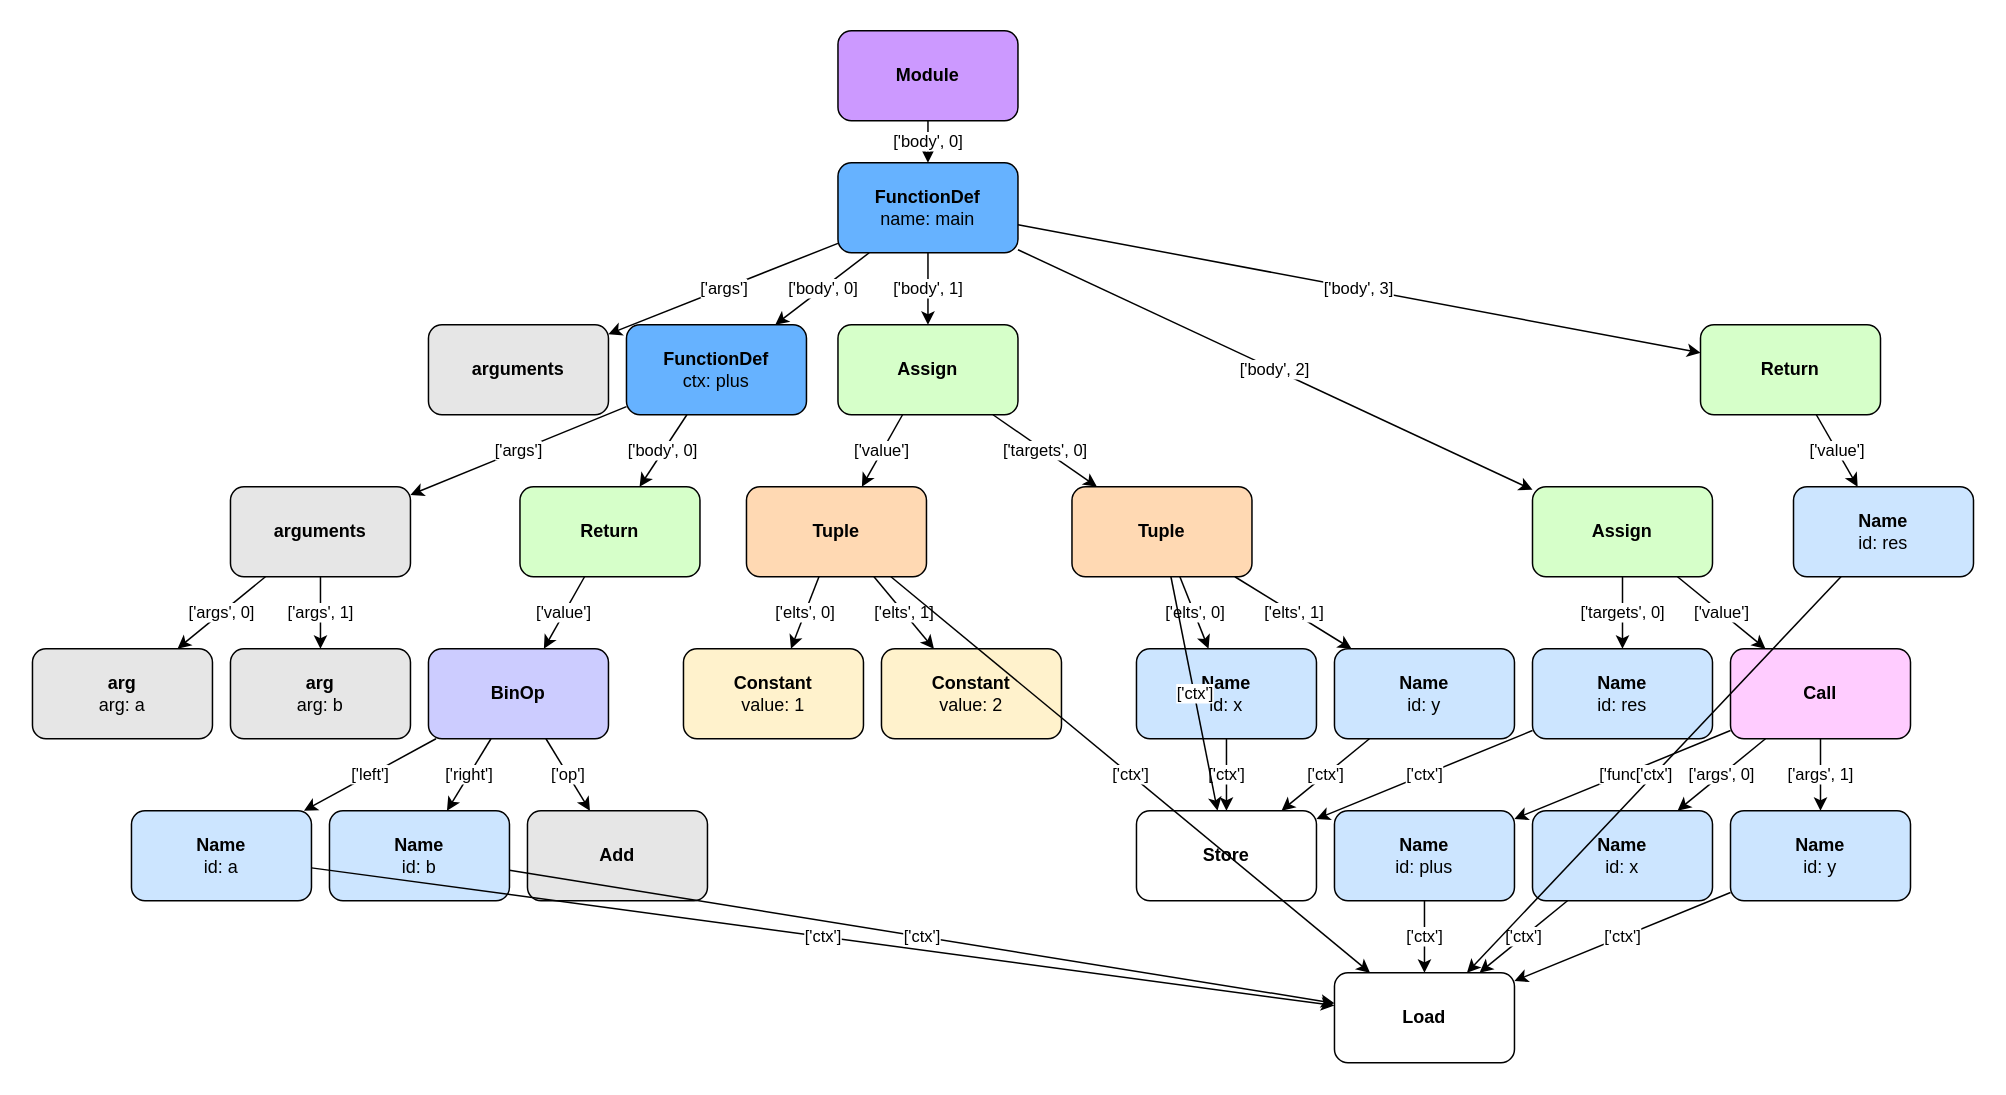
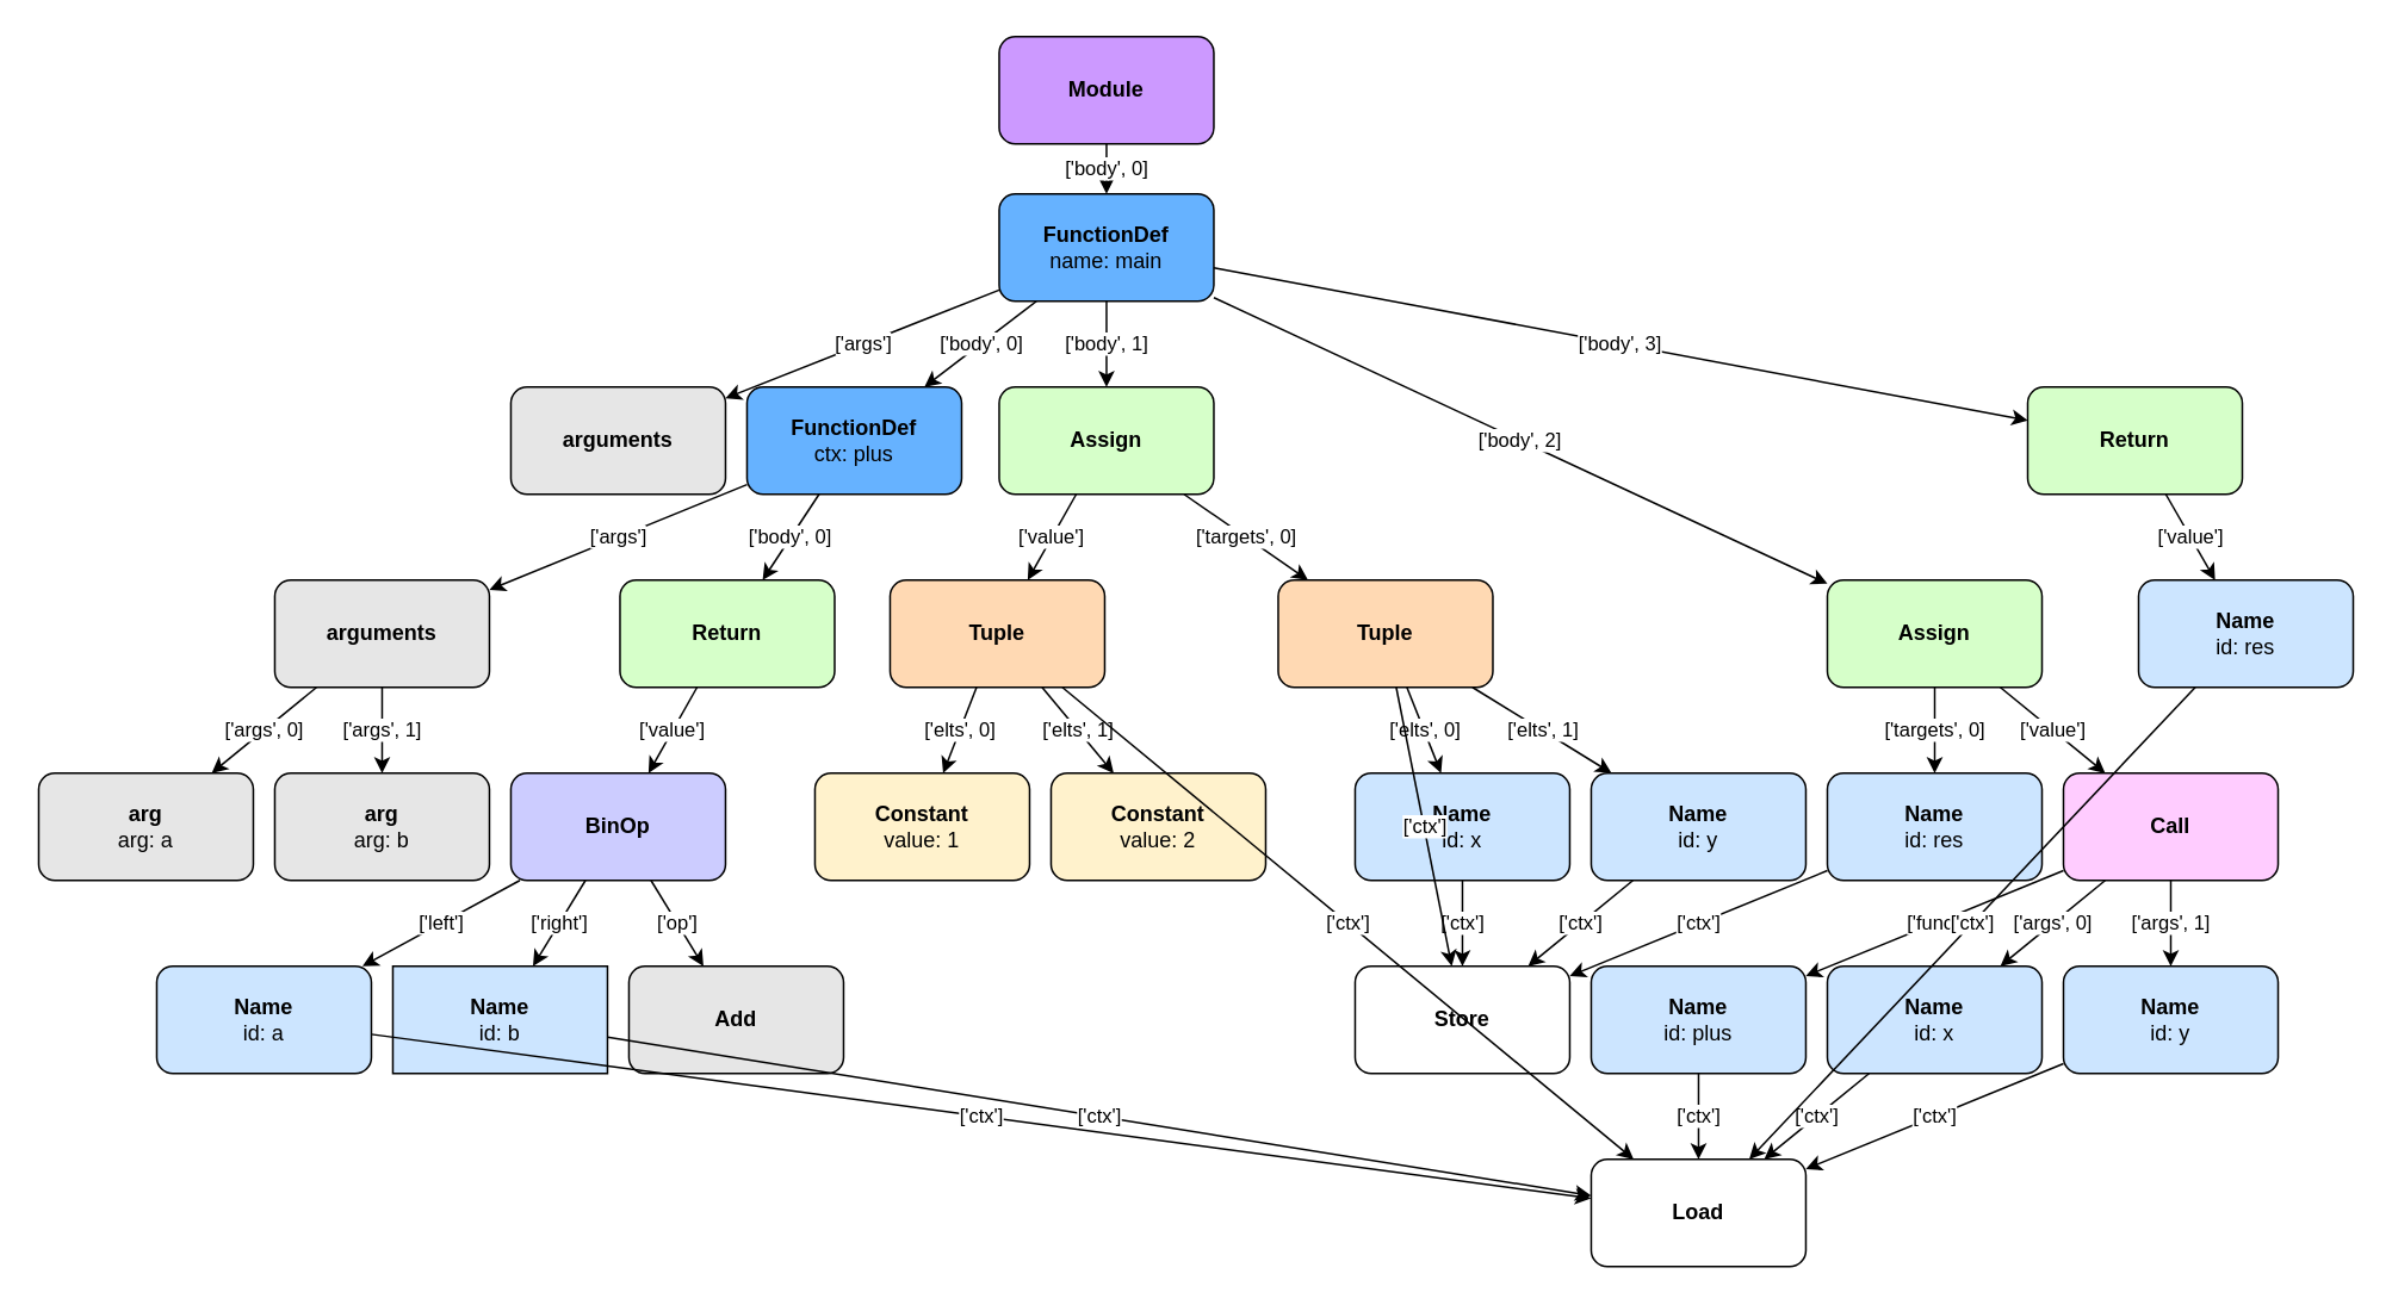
  <mxCell id="0" />
  <mxCell id="1" parent="0" />
  <mxCell id="2" value="&lt;b&gt;Module&lt;/b&gt;" style="rounded=1;whiteSpace=wrap;html=1;fillColor=#CC99FF;strokeColor=#000000;" parent="1" vertex="1"><mxGeometry x="557.98" y="20" width="120" height="60" as="geometry" /></mxCell>
  <mxCell id="3" value="&lt;b&gt;FunctionDef&lt;/b&gt;&lt;br&gt;name: main" style="rounded=1;whiteSpace=wrap;html=1;fillColor=#66B2FF;strokeColor=#000000;" parent="1" vertex="1"><mxGeometry x="557.98" y="108" width="120" height="60" as="geometry" /></mxCell>
  <mxCell id="4" value="&lt;b&gt;arguments&lt;/b&gt;" style="rounded=1;whiteSpace=wrap;html=1;fillColor=#E6E6E6;strokeColor=#000000;" parent="1" vertex="1"><mxGeometry x="284.98" y="216" width="120" height="60" as="geometry" /></mxCell>
  <mxCell id="5" value="&lt;b&gt;FunctionDef&lt;/b&gt;&lt;br&gt;ctx: plus" style="rounded=1;whiteSpace=wrap;html=1;fillColor=#66B2FF;strokeColor=#000000;" parent="1" vertex="1"><mxGeometry x="416.98" y="216" width="120" height="60" as="geometry" /></mxCell>
  <mxCell id="6" value="&lt;b&gt;arguments&lt;/b&gt;" style="rounded=1;whiteSpace=wrap;html=1;fillColor=#E6E6E6;strokeColor=#000000;" parent="1" vertex="1"><mxGeometry x="152.98" y="324" width="120" height="60" as="geometry" /></mxCell>
  <mxCell id="7" value="&lt;b&gt;arg&lt;/b&gt;&lt;br&gt;arg: a" style="rounded=1;whiteSpace=wrap;html=1;fillColor=#E6E6E6;strokeColor=#000000;" parent="1" vertex="1"><mxGeometry x="20.981" y="432" width="120" height="60" as="geometry" /></mxCell>
  <mxCell id="8" value="&lt;b&gt;arg&lt;/b&gt;&lt;br&gt;arg: b" style="rounded=1;whiteSpace=wrap;html=1;fillColor=#E6E6E6;strokeColor=#000000;" parent="1" vertex="1"><mxGeometry x="152.98" y="432" width="120" height="60" as="geometry" /></mxCell>
  <mxCell id="9" value="&lt;b&gt;Return&lt;/b&gt;" style="rounded=1;whiteSpace=wrap;html=1;fillColor=#D6FFC9;strokeColor=#000000;" parent="1" vertex="1"><mxGeometry x="345.98" y="324" width="120" height="60" as="geometry" /></mxCell>
  <mxCell id="10" value="&lt;b&gt;BinOp&lt;/b&gt;" style="rounded=1;whiteSpace=wrap;html=1;fillColor=#CCCCFF;strokeColor=#000000;" parent="1" vertex="1"><mxGeometry x="284.98" y="432" width="120" height="60" as="geometry" /></mxCell>
  <mxCell id="11" value="&lt;b&gt;Name&lt;/b&gt;&lt;br&gt;id: a" style="rounded=1;whiteSpace=wrap;html=1;fillColor=#CCE5FF;strokeColor=#000000;" parent="1" vertex="1"><mxGeometry x="86.98" y="540" width="120" height="60" as="geometry" /></mxCell>
  <mxCell id="12" value="&lt;b&gt;Load&lt;/b&gt;" style="rounded=1;whiteSpace=wrap;html=1;fillColor=#FFFFFF;strokeColor=#000000;" parent="1" vertex="1"><mxGeometry x="888.98" y="648" width="120" height="60" as="geometry" /></mxCell>
  <mxCell id="13" value="&lt;b&gt;Add&lt;/b&gt;" style="rounded=1;whiteSpace=wrap;html=1;fillColor=#E6E6E6;strokeColor=#000000;" parent="1" vertex="1"><mxGeometry x="350.98" y="540" width="120" height="60" as="geometry" /></mxCell>
- <mxCell id="14" value="&lt;b&gt;Name&lt;/b&gt;&lt;br&gt;id: b" style="rounded=1;whiteSpace=wrap;html=1;fillColor=#CCE5FF;strokeColor=#000000;" parent="1" vertex="1"><mxGeometry x="218.98" y="540" width="120" height="60" as="geometry" /></mxCell>
+ <mxCell id="14" value="&lt;b&gt;Name&lt;/b&gt;&lt;br&gt;id: b" style="whiteSpace=wrap;html=1;fillColor=#CCE5FF;strokeColor=#000000;rounded=0;" parent="1" vertex="1"><mxGeometry x="218.98" y="540" width="120" height="60" as="geometry" /></mxCell>
  <mxCell id="15" value="&lt;b&gt;Assign&lt;/b&gt;" style="rounded=1;whiteSpace=wrap;html=1;fillColor=#D6FFC9;strokeColor=#000000;" parent="1" vertex="1"><mxGeometry x="557.98" y="216" width="120" height="60" as="geometry" /></mxCell>
  <mxCell id="16" value="&lt;b&gt;Tuple&lt;/b&gt;" style="rounded=1;whiteSpace=wrap;html=1;fillColor=#FFD9B3;strokeColor=#000000;" parent="1" vertex="1"><mxGeometry x="713.98" y="324" width="120" height="60" as="geometry" /></mxCell>
  <mxCell id="17" value="&lt;b&gt;Name&lt;/b&gt;&lt;br&gt;id: x" style="rounded=1;whiteSpace=wrap;html=1;fillColor=#CCE5FF;strokeColor=#000000;" parent="1" vertex="1"><mxGeometry x="756.98" y="432" width="120" height="60" as="geometry" /></mxCell>
  <mxCell id="18" value="&lt;b&gt;Store&lt;/b&gt;" style="rounded=1;whiteSpace=wrap;html=1;fillColor=#FFFFFF;strokeColor=#000000;" parent="1" vertex="1"><mxGeometry x="756.98" y="540" width="120" height="60" as="geometry" /></mxCell>
  <mxCell id="19" value="&lt;b&gt;Name&lt;/b&gt;&lt;br&gt;id: y" style="rounded=1;whiteSpace=wrap;html=1;fillColor=#CCE5FF;strokeColor=#000000;" parent="1" vertex="1"><mxGeometry x="888.98" y="432" width="120" height="60" as="geometry" /></mxCell>
  <mxCell id="20" value="&lt;b&gt;Tuple&lt;/b&gt;" style="rounded=1;whiteSpace=wrap;html=1;fillColor=#FFD9B3;strokeColor=#000000;" parent="1" vertex="1"><mxGeometry x="496.98" y="324" width="120" height="60" as="geometry" /></mxCell>
  <mxCell id="21" value="&lt;b&gt;Constant&lt;/b&gt;&lt;br&gt;value: 1" style="rounded=1;whiteSpace=wrap;html=1;fillColor=#FFF2CC;strokeColor=#000000;" parent="1" vertex="1"><mxGeometry x="454.98" y="432" width="120" height="60" as="geometry" /></mxCell>
  <mxCell id="22" value="&lt;b&gt;Constant&lt;/b&gt;&lt;br&gt;value: 2" style="rounded=1;whiteSpace=wrap;html=1;fillColor=#FFF2CC;strokeColor=#000000;" parent="1" vertex="1"><mxGeometry x="586.98" y="432" width="120" height="60" as="geometry" /></mxCell>
  <mxCell id="23" value="&lt;b&gt;Assign&lt;/b&gt;" style="rounded=1;whiteSpace=wrap;html=1;fillColor=#D6FFC9;strokeColor=#000000;" parent="1" vertex="1"><mxGeometry x="1021" y="324" width="120" height="60" as="geometry" /></mxCell>
  <mxCell id="24" value="&lt;b&gt;Name&lt;/b&gt;&lt;br&gt;id: res" style="rounded=1;whiteSpace=wrap;html=1;fillColor=#CCE5FF;strokeColor=#000000;" parent="1" vertex="1"><mxGeometry x="1021" y="432" width="120" height="60" as="geometry" /></mxCell>
  <mxCell id="25" value="&lt;b&gt;Call&lt;/b&gt;" style="rounded=1;whiteSpace=wrap;html=1;fillColor=#FFCCFF;strokeColor=#000000;" parent="1" vertex="1"><mxGeometry x="1153" y="432" width="120" height="60" as="geometry" /></mxCell>
  <mxCell id="26" value="&lt;b&gt;Name&lt;/b&gt;&lt;br&gt;id: plus" style="rounded=1;whiteSpace=wrap;html=1;fillColor=#CCE5FF;strokeColor=#000000;" parent="1" vertex="1"><mxGeometry x="888.98" y="540" width="120" height="60" as="geometry" /></mxCell>
  <mxCell id="27" value="&lt;b&gt;Name&lt;/b&gt;&lt;br&gt;id: x" style="rounded=1;whiteSpace=wrap;html=1;fillColor=#CCE5FF;strokeColor=#000000;" parent="1" vertex="1"><mxGeometry x="1021" y="540" width="120" height="60" as="geometry" /></mxCell>
  <mxCell id="28" value="&lt;b&gt;Name&lt;/b&gt;&lt;br&gt;id: y" style="rounded=1;whiteSpace=wrap;html=1;fillColor=#CCE5FF;strokeColor=#000000;" parent="1" vertex="1"><mxGeometry x="1153" y="540" width="120" height="60" as="geometry" /></mxCell>
  <mxCell id="29" value="&lt;b&gt;Return&lt;/b&gt;" style="rounded=1;whiteSpace=wrap;html=1;fillColor=#D6FFC9;strokeColor=#000000;" parent="1" vertex="1"><mxGeometry x="1133" y="216" width="120" height="60" as="geometry" /></mxCell>
  <mxCell id="30" value="&lt;b&gt;Name&lt;/b&gt;&lt;br&gt;id: res" style="rounded=1;whiteSpace=wrap;html=1;fillColor=#CCE5FF;strokeColor=#000000;" parent="1" vertex="1"><mxGeometry x="1195" y="324" width="120" height="60" as="geometry" /></mxCell>
  <mxCell id="31" value="['body', 0]" style="endArrow=classic;html=1;" parent="1" source="2" target="3" edge="1"><mxGeometry width="50" height="50" relative="1" as="geometry"><mxPoint x="364" y="440" as="sourcePoint" /><mxPoint x="414" y="390" as="targetPoint" /></mxGeometry></mxCell>
  <mxCell id="32" value="['args']" style="endArrow=classic;html=1;" parent="1" source="3" target="4" edge="1"><mxGeometry width="50" height="50" relative="1" as="geometry"><mxPoint x="364" y="440" as="sourcePoint" /><mxPoint x="414" y="390" as="targetPoint" /></mxGeometry></mxCell>
  <mxCell id="33" value="['body', 0]" style="endArrow=classic;html=1;" parent="1" source="3" target="5" edge="1"><mxGeometry width="50" height="50" relative="1" as="geometry"><mxPoint x="364" y="440" as="sourcePoint" /><mxPoint x="414" y="390" as="targetPoint" /></mxGeometry></mxCell>
  <mxCell id="34" value="['args']" style="endArrow=classic;html=1;" parent="1" source="5" target="6" edge="1"><mxGeometry width="50" height="50" relative="1" as="geometry"><mxPoint x="364" y="440" as="sourcePoint" /><mxPoint x="414" y="390" as="targetPoint" /></mxGeometry></mxCell>
  <mxCell id="35" value="['args', 0]" style="endArrow=classic;html=1;" parent="1" source="6" target="7" edge="1"><mxGeometry width="50" height="50" relative="1" as="geometry"><mxPoint x="364" y="440" as="sourcePoint" /><mxPoint x="414" y="390" as="targetPoint" /></mxGeometry></mxCell>
  <mxCell id="36" value="['args', 1]" style="endArrow=classic;html=1;" parent="1" source="6" target="8" edge="1"><mxGeometry width="50" height="50" relative="1" as="geometry"><mxPoint x="364" y="440" as="sourcePoint" /><mxPoint x="414" y="390" as="targetPoint" /></mxGeometry></mxCell>
  <mxCell id="37" value="['body', 0]" style="endArrow=classic;html=1;" parent="1" source="5" target="9" edge="1"><mxGeometry width="50" height="50" relative="1" as="geometry"><mxPoint x="364" y="440" as="sourcePoint" /><mxPoint x="414" y="390" as="targetPoint" /></mxGeometry></mxCell>
  <mxCell id="38" value="['value']" style="endArrow=classic;html=1;" parent="1" source="9" target="10" edge="1"><mxGeometry width="50" height="50" relative="1" as="geometry"><mxPoint x="364" y="440" as="sourcePoint" /><mxPoint x="414" y="390" as="targetPoint" /></mxGeometry></mxCell>
  <mxCell id="39" value="['left']" style="endArrow=classic;html=1;" parent="1" source="10" target="11" edge="1"><mxGeometry width="50" height="50" relative="1" as="geometry"><mxPoint x="364" y="440" as="sourcePoint" /><mxPoint x="414" y="390" as="targetPoint" /></mxGeometry></mxCell>
  <mxCell id="40" value="['ctx']" style="endArrow=classic;html=1;" parent="1" source="11" target="12" edge="1"><mxGeometry width="50" height="50" relative="1" as="geometry"><mxPoint x="364" y="440" as="sourcePoint" /><mxPoint x="414" y="390" as="targetPoint" /></mxGeometry></mxCell>
  <mxCell id="41" value="['op']" style="endArrow=classic;html=1;" parent="1" source="10" target="13" edge="1"><mxGeometry width="50" height="50" relative="1" as="geometry"><mxPoint x="364" y="440" as="sourcePoint" /><mxPoint x="414" y="390" as="targetPoint" /></mxGeometry></mxCell>
  <mxCell id="42" value="['right']" style="endArrow=classic;html=1;" parent="1" source="10" target="14" edge="1"><mxGeometry width="50" height="50" relative="1" as="geometry"><mxPoint x="364" y="440" as="sourcePoint" /><mxPoint x="414" y="390" as="targetPoint" /></mxGeometry></mxCell>
  <mxCell id="43" value="['ctx']" style="endArrow=classic;html=1;" parent="1" source="14" target="12" edge="1"><mxGeometry width="50" height="50" relative="1" as="geometry"><mxPoint x="364" y="440" as="sourcePoint" /><mxPoint x="414" y="390" as="targetPoint" /></mxGeometry></mxCell>
  <mxCell id="44" value="['body', 1]" style="endArrow=classic;html=1;" parent="1" source="3" target="15" edge="1"><mxGeometry width="50" height="50" relative="1" as="geometry"><mxPoint x="364" y="440" as="sourcePoint" /><mxPoint x="414" y="390" as="targetPoint" /></mxGeometry></mxCell>
  <mxCell id="45" value="['targets', 0]" style="endArrow=classic;html=1;" parent="1" source="15" target="16" edge="1"><mxGeometry width="50" height="50" relative="1" as="geometry"><mxPoint x="364" y="440" as="sourcePoint" /><mxPoint x="414" y="390" as="targetPoint" /></mxGeometry></mxCell>
  <mxCell id="46" value="['elts', 0]" style="endArrow=classic;html=1;" parent="1" source="16" target="17" edge="1"><mxGeometry width="50" height="50" relative="1" as="geometry"><mxPoint x="364" y="440" as="sourcePoint" /><mxPoint x="414" y="390" as="targetPoint" /></mxGeometry></mxCell>
  <mxCell id="47" value="['ctx']" style="endArrow=classic;html=1;" parent="1" source="17" target="18" edge="1"><mxGeometry width="50" height="50" relative="1" as="geometry"><mxPoint x="364" y="440" as="sourcePoint" /><mxPoint x="414" y="390" as="targetPoint" /></mxGeometry></mxCell>
  <mxCell id="48" value="['elts', 1]" style="endArrow=classic;html=1;" parent="1" source="16" target="19" edge="1"><mxGeometry width="50" height="50" relative="1" as="geometry"><mxPoint x="364" y="440" as="sourcePoint" /><mxPoint x="414" y="390" as="targetPoint" /></mxGeometry></mxCell>
  <mxCell id="49" value="['ctx']" style="endArrow=classic;html=1;" parent="1" source="19" target="18" edge="1"><mxGeometry width="50" height="50" relative="1" as="geometry"><mxPoint x="364" y="440" as="sourcePoint" /><mxPoint x="414" y="390" as="targetPoint" /></mxGeometry></mxCell>
  <mxCell id="50" value="['ctx']" style="endArrow=classic;html=1;" parent="1" source="16" target="18" edge="1"><mxGeometry width="50" height="50" relative="1" as="geometry"><mxPoint x="364" y="440" as="sourcePoint" /><mxPoint x="414" y="390" as="targetPoint" /></mxGeometry></mxCell>
  <mxCell id="51" value="['value']" style="endArrow=classic;html=1;" parent="1" source="15" target="20" edge="1"><mxGeometry width="50" height="50" relative="1" as="geometry"><mxPoint x="364" y="440" as="sourcePoint" /><mxPoint x="414" y="390" as="targetPoint" /></mxGeometry></mxCell>
  <mxCell id="52" value="['elts', 0]" style="endArrow=classic;html=1;" parent="1" source="20" target="21" edge="1"><mxGeometry width="50" height="50" relative="1" as="geometry"><mxPoint x="364" y="440" as="sourcePoint" /><mxPoint x="414" y="390" as="targetPoint" /></mxGeometry></mxCell>
  <mxCell id="53" value="['elts', 1]" style="endArrow=classic;html=1;" parent="1" source="20" target="22" edge="1"><mxGeometry width="50" height="50" relative="1" as="geometry"><mxPoint x="364" y="440" as="sourcePoint" /><mxPoint x="414" y="390" as="targetPoint" /></mxGeometry></mxCell>
  <mxCell id="54" value="['ctx']" style="endArrow=classic;html=1;" parent="1" source="20" target="12" edge="1"><mxGeometry width="50" height="50" relative="1" as="geometry"><mxPoint x="364" y="440" as="sourcePoint" /><mxPoint x="414" y="390" as="targetPoint" /></mxGeometry></mxCell>
  <mxCell id="55" value="['body', 2]" style="endArrow=classic;html=1;" parent="1" source="3" target="23" edge="1"><mxGeometry width="50" height="50" relative="1" as="geometry"><mxPoint x="364" y="440" as="sourcePoint" /><mxPoint x="414" y="390" as="targetPoint" /></mxGeometry></mxCell>
  <mxCell id="56" value="['targets', 0]" style="endArrow=classic;html=1;" parent="1" source="23" target="24" edge="1"><mxGeometry width="50" height="50" relative="1" as="geometry"><mxPoint x="364" y="440" as="sourcePoint" /><mxPoint x="414" y="390" as="targetPoint" /></mxGeometry></mxCell>
  <mxCell id="57" value="['ctx']" style="endArrow=classic;html=1;" parent="1" source="24" target="18" edge="1"><mxGeometry width="50" height="50" relative="1" as="geometry"><mxPoint x="364" y="440" as="sourcePoint" /><mxPoint x="414" y="390" as="targetPoint" /></mxGeometry></mxCell>
  <mxCell id="58" value="['value']" style="endArrow=classic;html=1;" parent="1" source="23" target="25" edge="1"><mxGeometry width="50" height="50" relative="1" as="geometry"><mxPoint x="364" y="440" as="sourcePoint" /><mxPoint x="414" y="390" as="targetPoint" /></mxGeometry></mxCell>
  <mxCell id="59" value="['func']" style="endArrow=classic;html=1;" parent="1" source="25" target="26" edge="1"><mxGeometry width="50" height="50" relative="1" as="geometry"><mxPoint x="364" y="440" as="sourcePoint" /><mxPoint x="414" y="390" as="targetPoint" /></mxGeometry></mxCell>
  <mxCell id="60" value="['ctx']" style="endArrow=classic;html=1;" parent="1" source="26" target="12" edge="1"><mxGeometry width="50" height="50" relative="1" as="geometry"><mxPoint x="364" y="440" as="sourcePoint" /><mxPoint x="414" y="390" as="targetPoint" /></mxGeometry></mxCell>
  <mxCell id="61" value="['args', 0]" style="endArrow=classic;html=1;" parent="1" source="25" target="27" edge="1"><mxGeometry width="50" height="50" relative="1" as="geometry"><mxPoint x="364" y="440" as="sourcePoint" /><mxPoint x="414" y="390" as="targetPoint" /></mxGeometry></mxCell>
  <mxCell id="62" value="['ctx']" style="endArrow=classic;html=1;" parent="1" source="27" target="12" edge="1"><mxGeometry width="50" height="50" relative="1" as="geometry"><mxPoint x="364" y="440" as="sourcePoint" /><mxPoint x="414" y="390" as="targetPoint" /></mxGeometry></mxCell>
  <mxCell id="63" value="['args', 1]" style="endArrow=classic;html=1;" parent="1" source="25" target="28" edge="1"><mxGeometry width="50" height="50" relative="1" as="geometry"><mxPoint x="364" y="440" as="sourcePoint" /><mxPoint x="414" y="390" as="targetPoint" /></mxGeometry></mxCell>
  <mxCell id="64" value="['ctx']" style="endArrow=classic;html=1;" parent="1" source="28" target="12" edge="1"><mxGeometry width="50" height="50" relative="1" as="geometry"><mxPoint x="364" y="440" as="sourcePoint" /><mxPoint x="414" y="390" as="targetPoint" /></mxGeometry></mxCell>
  <mxCell id="65" value="['body', 3]" style="endArrow=classic;html=1;" parent="1" source="3" target="29" edge="1"><mxGeometry width="50" height="50" relative="1" as="geometry"><mxPoint x="364" y="440" as="sourcePoint" /><mxPoint x="414" y="390" as="targetPoint" /></mxGeometry></mxCell>
  <mxCell id="66" value="['value']" style="endArrow=classic;html=1;" parent="1" source="29" target="30" edge="1"><mxGeometry width="50" height="50" relative="1" as="geometry"><mxPoint x="364" y="440" as="sourcePoint" /><mxPoint x="414" y="390" as="targetPoint" /></mxGeometry></mxCell>
  <mxCell id="67" value="['ctx']" style="endArrow=classic;html=1;" parent="1" source="30" target="12" edge="1"><mxGeometry width="50" height="50" relative="1" as="geometry"><mxPoint x="364" y="440" as="sourcePoint" /><mxPoint x="414" y="390" as="targetPoint" /></mxGeometry></mxCell>
